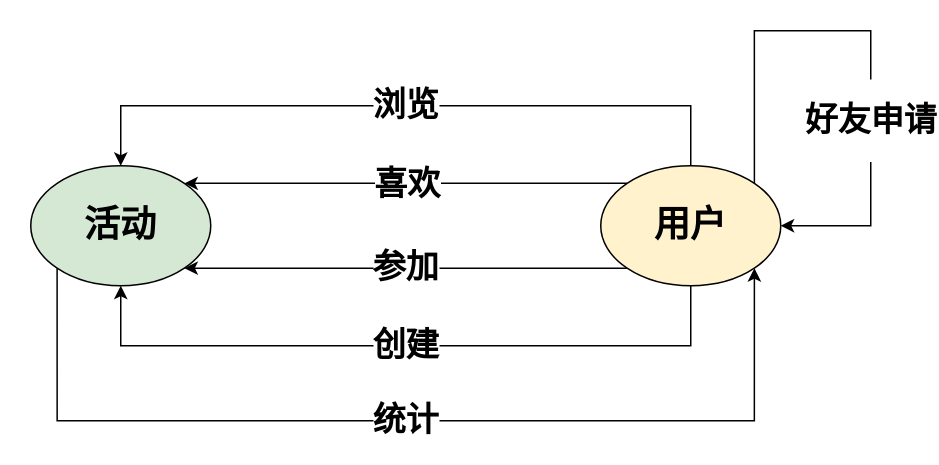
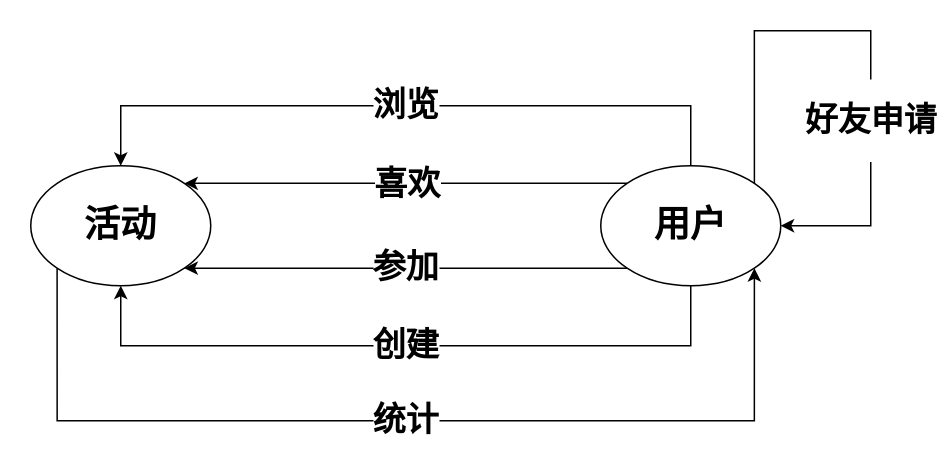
  <mxCell id="0" />
  <mxCell id="1" parent="0" />
  <mxCell id="2" value="&lt;h1&gt;统计&lt;/h1&gt;" style="edgeStyle=orthogonalEdgeStyle;rounded=0;orthogonalLoop=1;jettySize=auto;html=1;exitX=0;exitY=1;exitDx=0;exitDy=0;entryX=1;entryY=1;entryDx=0;entryDy=0;" edge="1" parent="1" source="3" target="9"><mxGeometry relative="1" as="geometry"><Array as="points"><mxPoint x="38" y="280" /><mxPoint x="502" y="280" /></Array></mxGeometry></mxCell>
- <mxCell id="3" value="&lt;h1&gt;活动&lt;/h1&gt;" style="ellipse;whiteSpace=wrap;html=1;fillColor=#d5e8d4;" vertex="1" parent="1"><mxGeometry x="20" y="110" width="120" height="80" as="geometry" /></mxCell>
+ <mxCell id="3" value="&lt;h1&gt;活动&lt;/h1&gt;" style="ellipse;whiteSpace=wrap;html=1;" vertex="1" parent="1"><mxGeometry x="20" y="110" width="120" height="80" as="geometry" /></mxCell>
  <mxCell id="4" style="edgeStyle=orthogonalEdgeStyle;rounded=0;orthogonalLoop=1;jettySize=auto;html=1;exitX=0;exitY=0;exitDx=0;exitDy=0;entryX=1;entryY=0;entryDx=0;entryDy=0;" edge="1" parent="1" source="9" target="3"><mxGeometry relative="1" as="geometry" /></mxCell>
  <mxCell id="5" value="&lt;h1&gt;喜欢&lt;/h1&gt;" style="edgeLabel;html=1;align=center;verticalAlign=middle;resizable=0;points=[];" vertex="1" connectable="0" parent="4"><mxGeometry x="0.244" y="1" relative="1" as="geometry"><mxPoint x="36.43" as="offset" /></mxGeometry></mxCell>
  <mxCell id="6" value="&lt;h1&gt;参加&lt;/h1&gt;" style="edgeStyle=orthogonalEdgeStyle;rounded=0;orthogonalLoop=1;jettySize=auto;html=1;exitX=0;exitY=1;exitDx=0;exitDy=0;entryX=1;entryY=1;entryDx=0;entryDy=0;" edge="1" parent="1" source="9" target="3"><mxGeometry relative="1" as="geometry" /></mxCell>
  <mxCell id="7" value="&lt;h1&gt;浏览&lt;/h1&gt;" style="edgeStyle=orthogonalEdgeStyle;rounded=0;orthogonalLoop=1;jettySize=auto;html=1;exitX=0.5;exitY=0;exitDx=0;exitDy=0;entryX=0.5;entryY=0;entryDx=0;entryDy=0;" edge="1" parent="1" source="9" target="3"><mxGeometry relative="1" as="geometry"><Array as="points"><mxPoint x="460" y="70" /><mxPoint x="80" y="70" /></Array></mxGeometry></mxCell>
  <mxCell id="8" value="&lt;h1&gt;创建&lt;/h1&gt;" style="edgeStyle=orthogonalEdgeStyle;rounded=0;orthogonalLoop=1;jettySize=auto;html=1;exitX=0.5;exitY=1;exitDx=0;exitDy=0;entryX=0.5;entryY=1;entryDx=0;entryDy=0;" edge="1" parent="1" source="9" target="3"><mxGeometry relative="1" as="geometry"><Array as="points"><mxPoint x="460" y="230" /><mxPoint x="80" y="230" /></Array></mxGeometry></mxCell>
- <mxCell id="9" value="&lt;h1&gt;用户&lt;/h1&gt;" style="ellipse;whiteSpace=wrap;html=1;fillColor=#fff2cc;" vertex="1" parent="1"><mxGeometry x="400" y="110" width="120" height="80" as="geometry" /></mxCell>
+ <mxCell id="9" value="&lt;h1&gt;用户&lt;/h1&gt;" style="ellipse;whiteSpace=wrap;html=1;" vertex="1" parent="1"><mxGeometry x="400" y="110" width="120" height="80" as="geometry" /></mxCell>
  <mxCell id="10" value="&lt;h1&gt;好友申请&lt;/h1&gt;" style="edgeStyle=orthogonalEdgeStyle;rounded=0;orthogonalLoop=1;jettySize=auto;html=1;exitX=1;exitY=0;exitDx=0;exitDy=0;entryX=1;entryY=0.5;entryDx=0;entryDy=0;" edge="1" parent="1" source="9" target="9"><mxGeometry x="0.296" relative="1" as="geometry"><Array as="points"><mxPoint x="502" y="20" /><mxPoint x="580" y="20" /><mxPoint x="580" y="150" /></Array><mxPoint as="offset" /></mxGeometry></mxCell>
